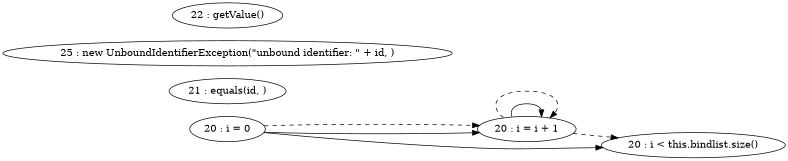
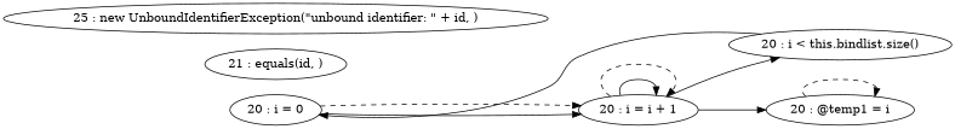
  digraph {
    rankdir=LR
    "20 : i = 0"
    "20 : i = i + 1"
    "20 : i < this.bindlist.size()"
+   "20 : @temp1 = i"
    "21 : equals(id, )"
    "25 : new UnboundIdentifierException(\"unbound identifier: \" + id, )"
-   "22 : getValue()"
    "20 : i = 0" -> "20 : i = i + 1"
    "20 : i = 0" -> "20 : i = i + 1" [style=dashed]
-   "20 : i = 0" -> "20 : i < this.bindlist.size()"
+   "20 : i < this.bindlist.size()" -> "20 : i = 0"
    "20 : i = i + 1" -> "20 : i = i + 1"
    "20 : i = i + 1" -> "20 : i = i + 1" [style=dashed]
-   "20 : i = i + 1" -> "20 : i < this.bindlist.size()" [style=dashed]
+   "20 : i = i + 1" -> "20 : i < this.bindlist.size()"
+   "20 : i = i + 1" -> "20 : @temp1 = i"
+   "20 : @temp1 = i" -> "20 : @temp1 = i" [style=dashed]
  }
